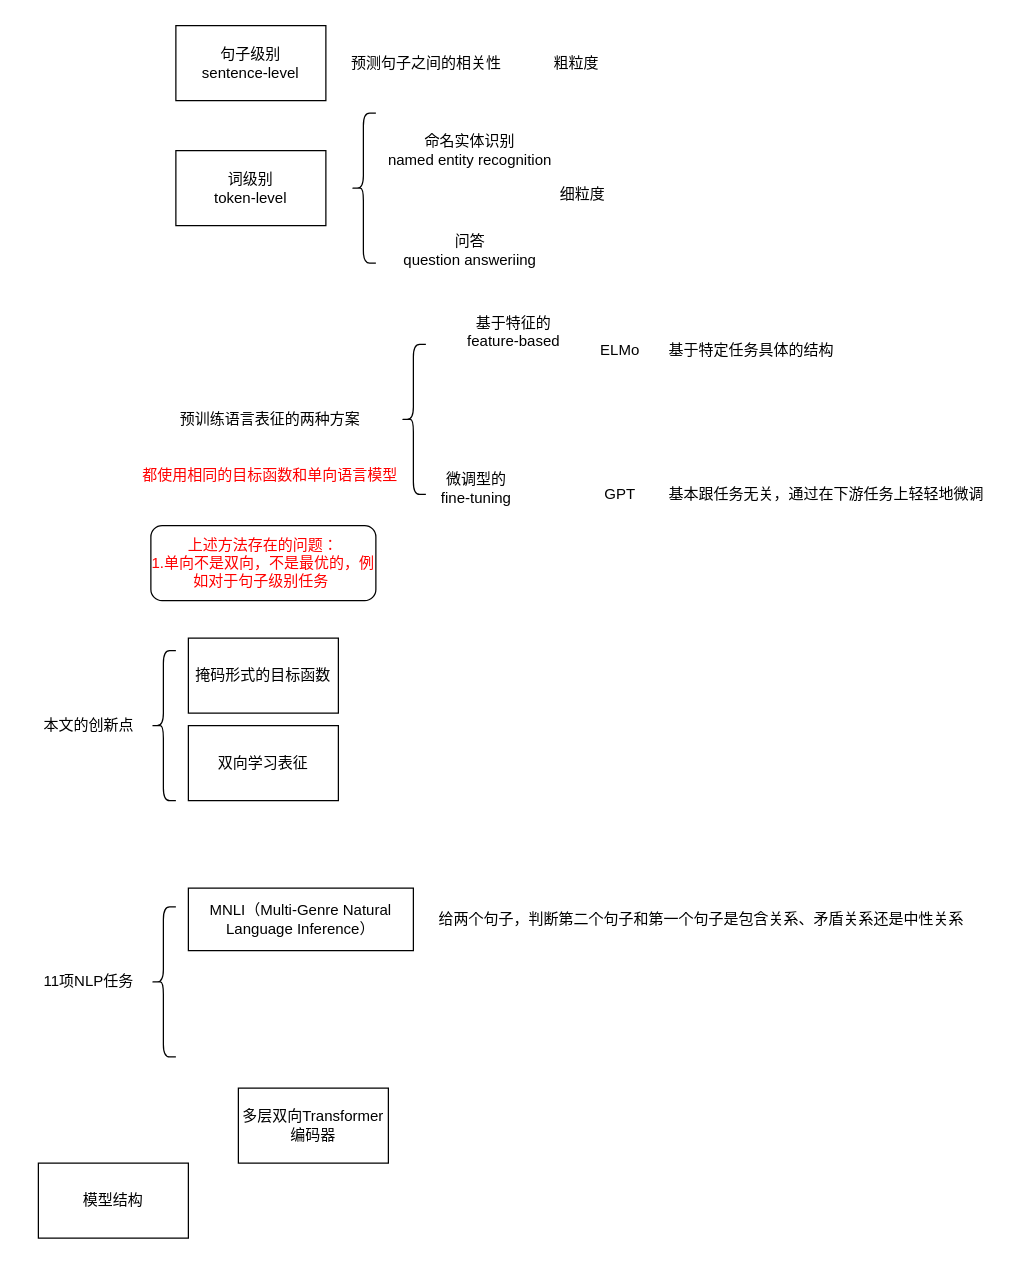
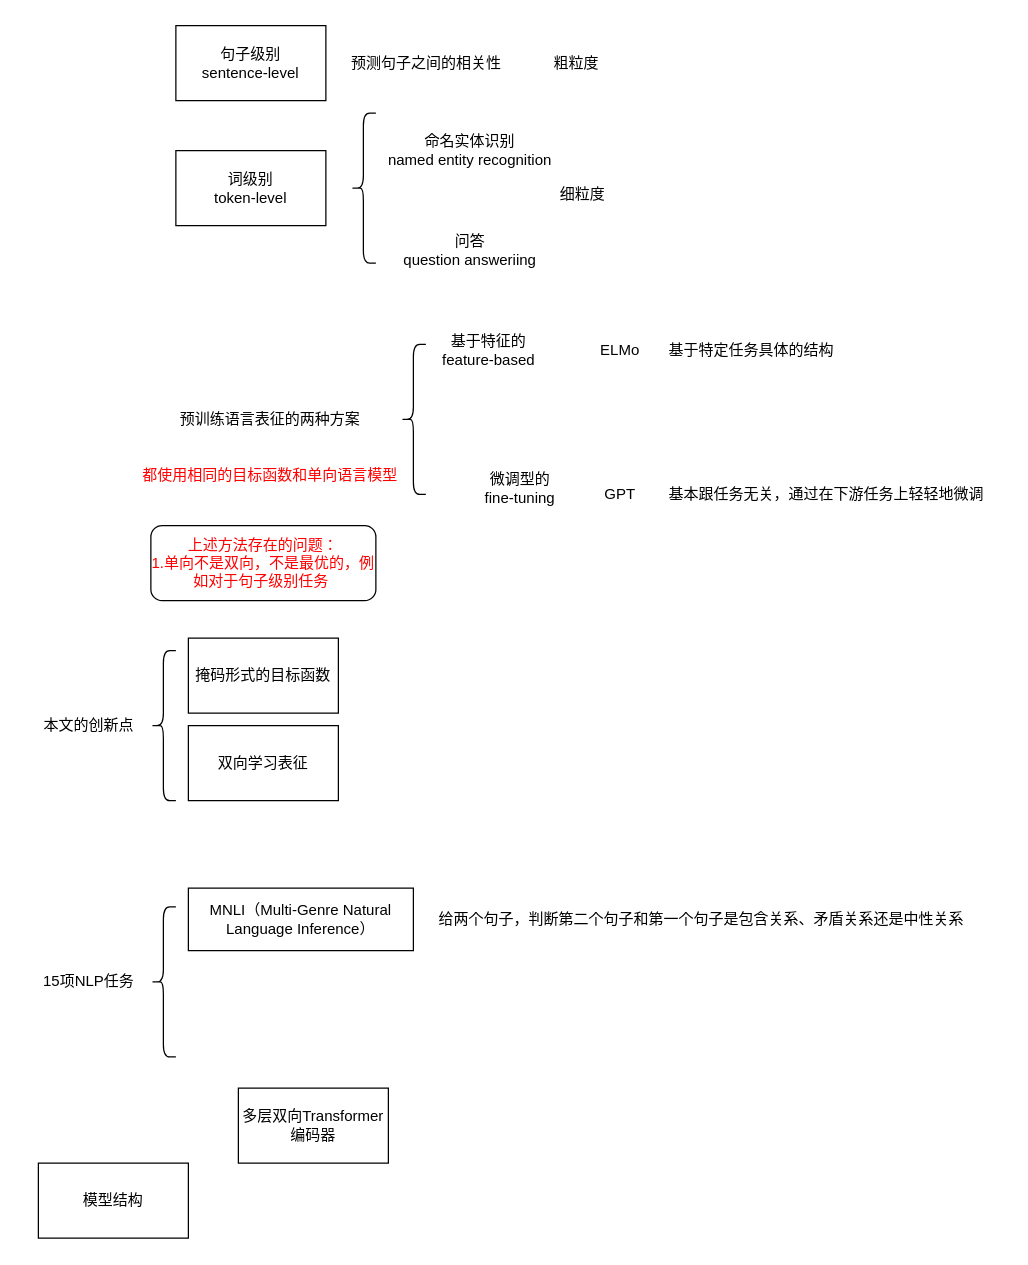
  <mxCell id="0" />
  <mxCell id="1" parent="0" />
  <mxCell id="2" value="句子级别&lt;br&gt;sentence-level" style="rounded=0;whiteSpace=wrap;html=1;" vertex="1" parent="1"><mxGeometry x="140" y="20" width="120" height="60" as="geometry" /></mxCell>
  <mxCell id="3" value="词级别&lt;br&gt;token-level" style="rounded=0;whiteSpace=wrap;html=1;" vertex="1" parent="1"><mxGeometry x="140" y="120" width="120" height="60" as="geometry" /></mxCell>
  <mxCell id="4" value="预测句子之间的相关性" style="text;html=1;align=center;verticalAlign=middle;resizable=0;points=[];autosize=1;strokeColor=none;fillColor=none;" vertex="1" parent="1"><mxGeometry x="270" y="35" width="140" height="30" as="geometry" /></mxCell>
  <mxCell id="5" value="命名实体识别&lt;br&gt;named entity recognition" style="text;html=1;align=center;verticalAlign=middle;resizable=0;points=[];autosize=1;strokeColor=none;fillColor=none;" vertex="1" parent="1"><mxGeometry x="300" y="100" width="150" height="40" as="geometry" /></mxCell>
  <mxCell id="6" value="问答&lt;br&gt;question answeriing" style="text;html=1;align=center;verticalAlign=middle;resizable=0;points=[];autosize=1;strokeColor=none;fillColor=none;" vertex="1" parent="1"><mxGeometry x="310" y="180" width="130" height="40" as="geometry" /></mxCell>
  <mxCell id="7" value="" style="shape=curlyBracket;whiteSpace=wrap;html=1;rounded=1;" vertex="1" parent="1"><mxGeometry x="280" y="90" width="20" height="120" as="geometry" /></mxCell>
  <mxCell id="8" value="细粒度" style="text;html=1;align=center;verticalAlign=middle;resizable=0;points=[];autosize=1;strokeColor=none;fillColor=none;" vertex="1" parent="1"><mxGeometry x="435" y="140" width="60" height="30" as="geometry" /></mxCell>
  <mxCell id="9" value="粗粒度" style="text;html=1;align=center;verticalAlign=middle;resizable=0;points=[];autosize=1;strokeColor=none;fillColor=none;" vertex="1" parent="1"><mxGeometry x="430" y="35" width="60" height="30" as="geometry" /></mxCell>
  <mxCell id="10" value="预训练语言表征的两种方案" style="text;html=1;align=center;verticalAlign=middle;resizable=0;points=[];autosize=1;strokeColor=none;fillColor=none;" vertex="1" parent="1"><mxGeometry x="130" y="320" width="170" height="30" as="geometry" /></mxCell>
  <mxCell id="11" value="" style="shape=curlyBracket;whiteSpace=wrap;html=1;rounded=1;" vertex="1" parent="1"><mxGeometry x="320" y="275" width="20" height="120" as="geometry" /></mxCell>
- <mxCell id="12" value="基于特征的&lt;br&gt;feature-based" style="text;html=1;align=center;verticalAlign=middle;resizable=0;points=[];autosize=1;strokeColor=none;fillColor=none;" vertex="1" parent="1"><mxGeometry x="360" y="245" width="100" height="40" as="geometry" /></mxCell>
- <mxCell id="13" value="微调型的&lt;br&gt;fine-tuning" style="text;html=1;align=center;verticalAlign=middle;resizable=0;points=[];autosize=1;strokeColor=none;fillColor=none;" vertex="1" parent="1"><mxGeometry x="340" y="370" width="80" height="40" as="geometry" /></mxCell>
+ <mxCell id="12" value="基于特征的&lt;br&gt;feature-based" style="text;html=1;align=center;verticalAlign=middle;resizable=0;points=[];autosize=1;strokeColor=none;fillColor=none;" vertex="1" parent="1"><mxGeometry x="340" y="260" width="100" height="40" as="geometry" /></mxCell>
+ <mxCell id="13" value="微调型的&lt;br&gt;fine-tuning" style="text;html=1;align=center;verticalAlign=middle;resizable=0;points=[];autosize=1;strokeColor=none;fillColor=none;" vertex="1" parent="1"><mxGeometry x="375" y="370" width="80" height="40" as="geometry" /></mxCell>
  <mxCell id="14" value="ELMo" style="text;html=1;align=center;verticalAlign=middle;resizable=0;points=[];autosize=1;strokeColor=none;fillColor=none;" vertex="1" parent="1"><mxGeometry x="470" y="265" width="50" height="30" as="geometry" /></mxCell>
  <mxCell id="15" value="基于特定任务具体的结构" style="text;html=1;align=center;verticalAlign=middle;resizable=0;points=[];autosize=1;strokeColor=none;fillColor=none;" vertex="1" parent="1"><mxGeometry x="520" y="265" width="160" height="30" as="geometry" /></mxCell>
  <mxCell id="16" value="GPT" style="text;html=1;align=center;verticalAlign=middle;resizable=0;points=[];autosize=1;strokeColor=none;fillColor=none;" vertex="1" parent="1"><mxGeometry x="470" y="380" width="50" height="30" as="geometry" /></mxCell>
  <mxCell id="17" value="基本跟任务无关，通过在下游任务上轻轻地微调" style="text;html=1;align=center;verticalAlign=middle;resizable=0;points=[];autosize=1;strokeColor=none;fillColor=none;" vertex="1" parent="1"><mxGeometry x="520" y="380" width="280" height="30" as="geometry" /></mxCell>
  <mxCell id="18" value="&lt;font color=&quot;#ff0000&quot;&gt;都使用相同的目标函数和单向语言模型&lt;/font&gt;" style="text;html=1;align=center;verticalAlign=middle;resizable=0;points=[];autosize=1;strokeColor=none;fillColor=none;" vertex="1" parent="1"><mxGeometry x="100" y="365" width="230" height="30" as="geometry" /></mxCell>
  <mxCell id="19" value="上述方法存在的问题：&lt;br&gt;1.单向不是双向，不是最优的，例如对于句子级别任务&amp;nbsp;" style="whiteSpace=wrap;html=1;fontColor=#FF0000;rounded=1;" vertex="1" parent="1"><mxGeometry x="120" y="420" width="180" height="60" as="geometry" /></mxCell>
  <mxCell id="20" value="&lt;font color=&quot;#000000&quot;&gt;掩码形式的目标函数&lt;/font&gt;" style="rounded=0;whiteSpace=wrap;html=1;fontColor=#FF0000;" vertex="1" parent="1"><mxGeometry x="150" y="510" width="120" height="60" as="geometry" /></mxCell>
  <mxCell id="21" value="&lt;font color=&quot;#000000&quot;&gt;双向学习表征&lt;/font&gt;" style="rounded=0;whiteSpace=wrap;html=1;fontColor=#FF0000;" vertex="1" parent="1"><mxGeometry x="150" y="580" width="120" height="60" as="geometry" /></mxCell>
  <mxCell id="22" value="" style="shape=curlyBracket;whiteSpace=wrap;html=1;rounded=1;fontColor=#000000;" vertex="1" parent="1"><mxGeometry x="120" y="520" width="20" height="120" as="geometry" /></mxCell>
  <mxCell id="23" value="本文的创新点" style="text;html=1;align=center;verticalAlign=middle;resizable=0;points=[];autosize=1;strokeColor=none;fillColor=none;fontColor=#000000;" vertex="1" parent="1"><mxGeometry x="20" y="565" width="100" height="30" as="geometry" /></mxCell>
- <mxCell id="24" value="11项NLP任务" style="text;html=1;align=center;verticalAlign=middle;resizable=0;points=[];autosize=1;strokeColor=none;fillColor=none;fontColor=#000000;" vertex="1" parent="1"><mxGeometry x="20" y="770" width="100" height="30" as="geometry" /></mxCell>
+ <mxCell id="24" value="15项NLP任务" style="text;html=1;align=center;verticalAlign=middle;resizable=0;points=[];autosize=1;strokeColor=none;fillColor=none;fontColor=#000000;" vertex="1" parent="1"><mxGeometry x="20" y="770" width="100" height="30" as="geometry" /></mxCell>
  <mxCell id="25" value="" style="shape=curlyBracket;whiteSpace=wrap;html=1;rounded=1;fontColor=#000000;" vertex="1" parent="1"><mxGeometry x="120" y="725" width="20" height="120" as="geometry" /></mxCell>
  <mxCell id="26" value="MNLI（Multi-Genre Natural Language Inference）" style="rounded=0;whiteSpace=wrap;html=1;fontColor=#000000;" vertex="1" parent="1"><mxGeometry x="150" y="710" width="180" height="50" as="geometry" /></mxCell>
  <mxCell id="27" value="给两个句子，判断第二个句子和第一个句子是包含关系、矛盾关系还是中性关系" style="text;html=1;align=center;verticalAlign=middle;resizable=0;points=[];autosize=1;strokeColor=none;fillColor=none;fontColor=#000000;" vertex="1" parent="1"><mxGeometry x="340" y="720" width="440" height="30" as="geometry" /></mxCell>
  <mxCell id="28" value="模型结构" style="rounded=0;whiteSpace=wrap;html=1;fontColor=#000000;" vertex="1" parent="1"><mxGeometry x="30" y="930" width="120" height="60" as="geometry" /></mxCell>
  <mxCell id="29" value="多层双向Transformer编码器" style="rounded=0;whiteSpace=wrap;html=1;fontColor=#000000;" vertex="1" parent="1"><mxGeometry x="190" y="870" width="120" height="60" as="geometry" /></mxCell>
